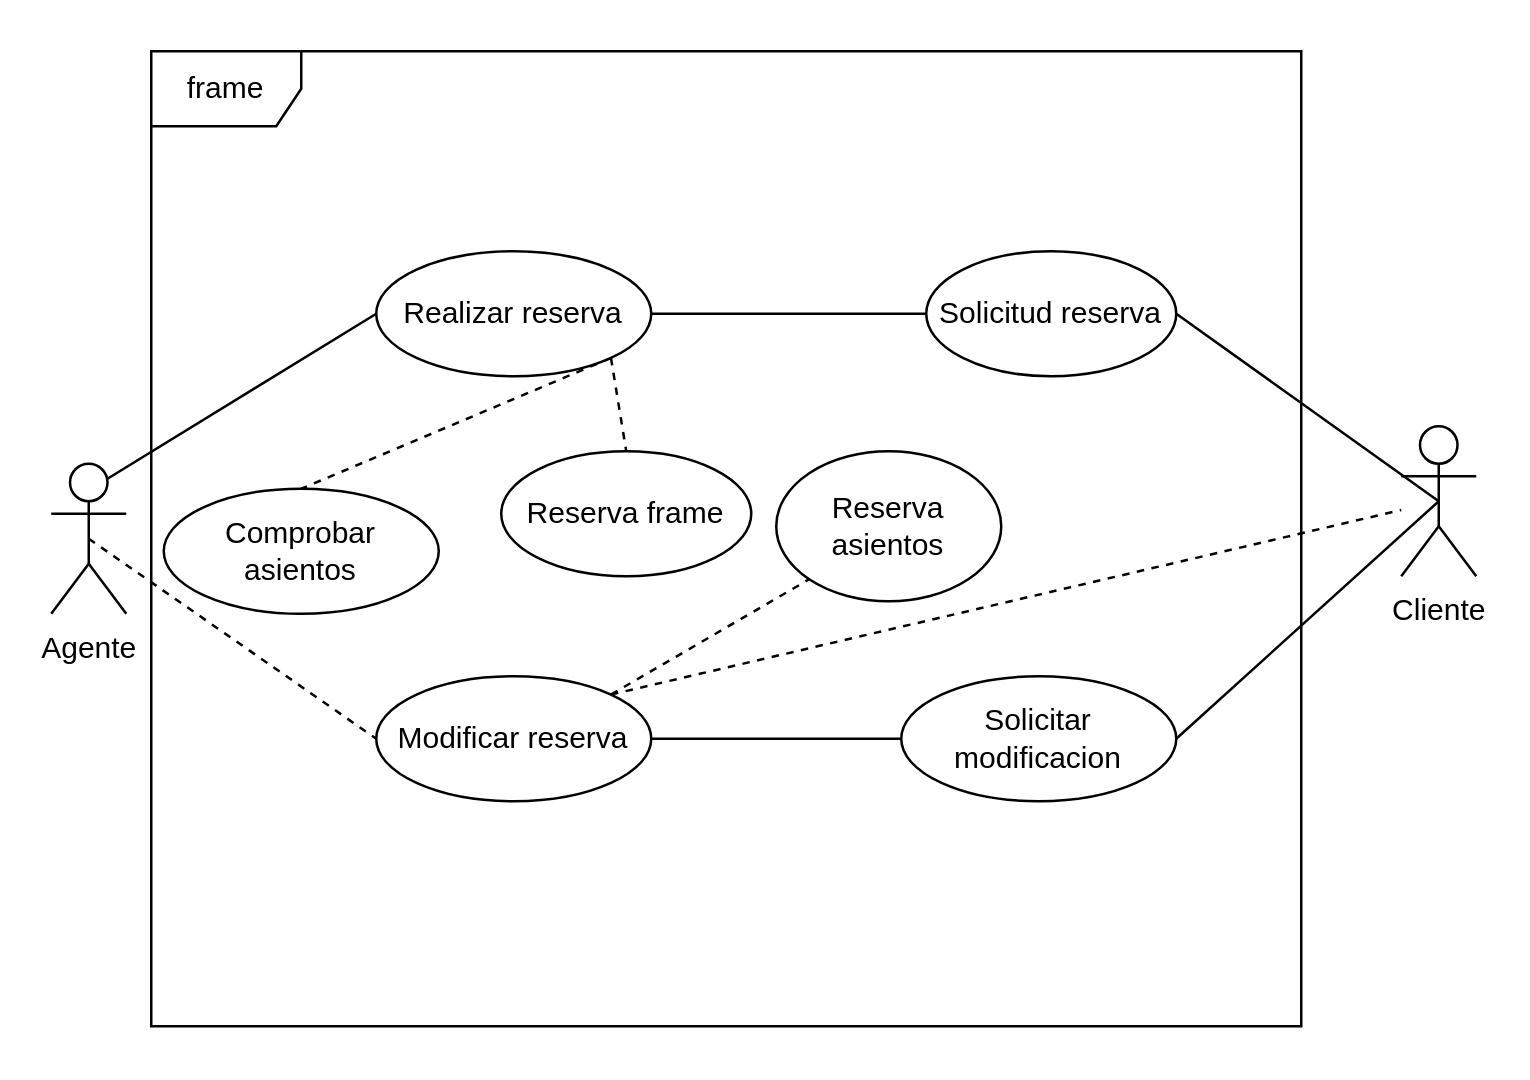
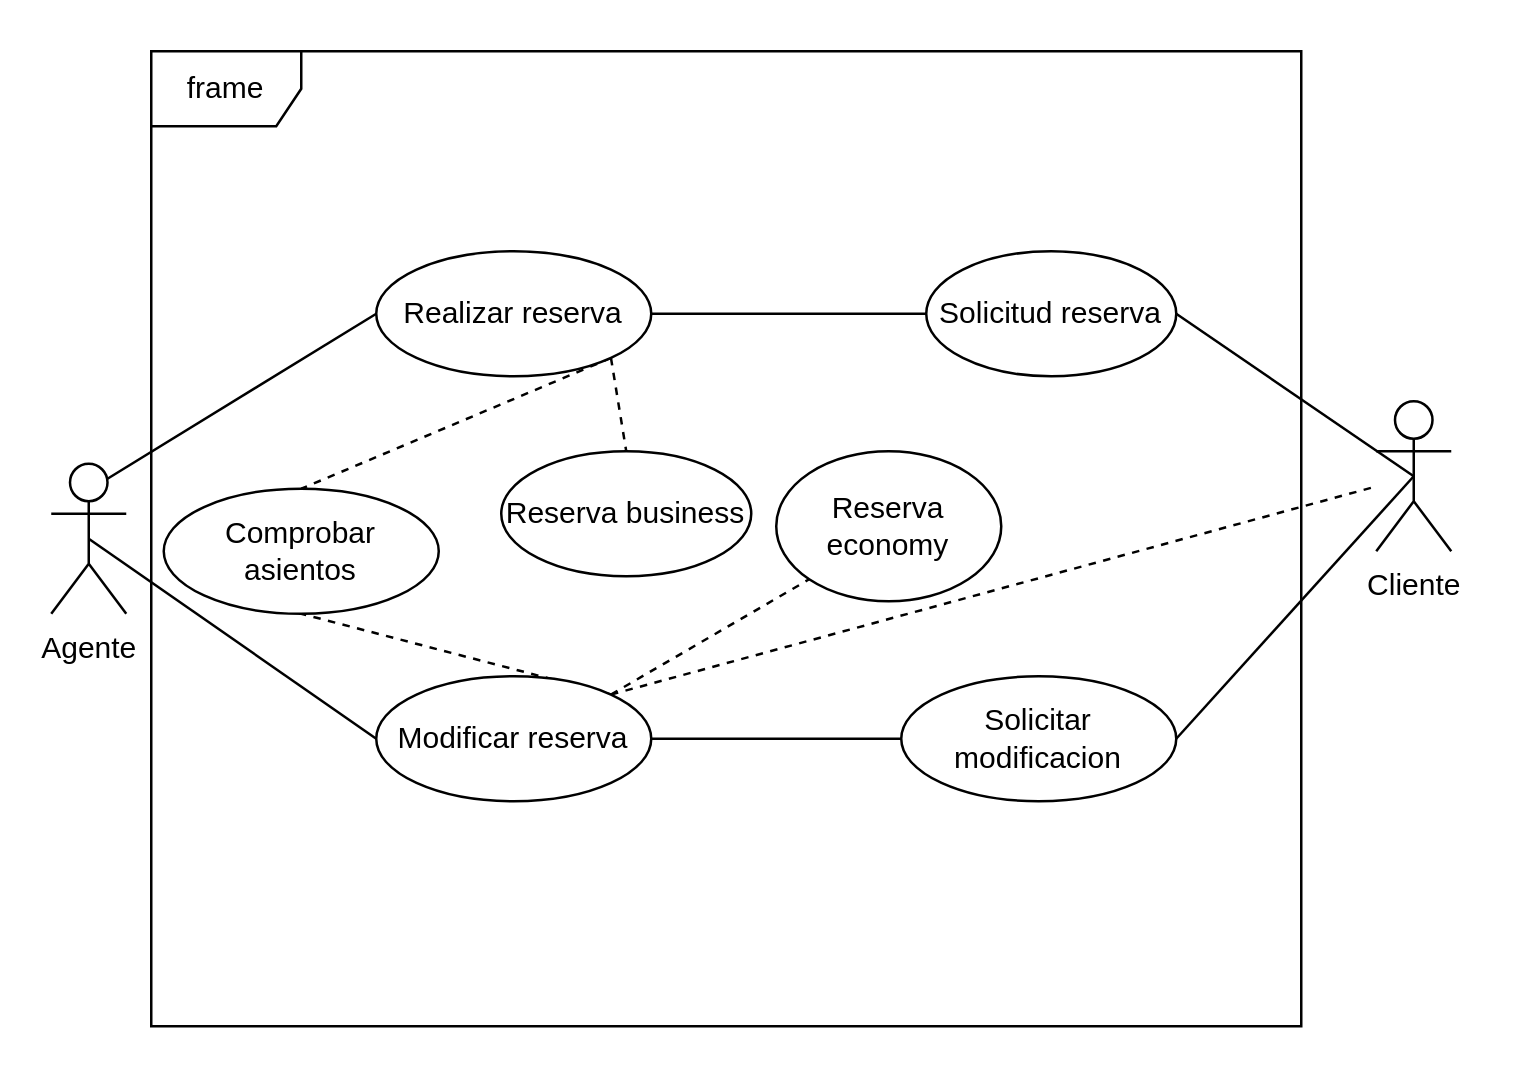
  <mxCell id="0" />
  <mxCell id="1" parent="0" />
  <mxCell id="2" value="frame" style="shape=umlFrame;whiteSpace=wrap;html=1;" vertex="1" parent="1"><mxGeometry x="60" y="20" width="460" height="390" as="geometry" /></mxCell>
  <mxCell id="3" style="edgeStyle=none;html=1;exitX=0.75;exitY=0.1;exitDx=0;exitDy=0;exitPerimeter=0;entryX=0;entryY=0.5;entryDx=0;entryDy=0;endArrow=none;endFill=0;" edge="1" parent="1" source="5" target="8"><mxGeometry relative="1" as="geometry" /></mxCell>
- <mxCell id="4" style="edgeStyle=none;html=1;exitX=0.5;exitY=0.5;exitDx=0;exitDy=0;exitPerimeter=0;entryX=0;entryY=0.5;entryDx=0;entryDy=0;endArrow=none;endFill=0;dashed=1;" edge="1" parent="1" source="5" target="13"><mxGeometry relative="1" as="geometry" /></mxCell>
+ <mxCell id="4" style="edgeStyle=none;html=1;exitX=0.5;exitY=0.5;exitDx=0;exitDy=0;exitPerimeter=0;entryX=0;entryY=0.5;entryDx=0;entryDy=0;endArrow=none;endFill=0;" edge="1" parent="1" source="5" target="13"><mxGeometry relative="1" as="geometry" /></mxCell>
  <mxCell id="5" value="Agente" style="shape=umlActor;verticalLabelPosition=bottom;verticalAlign=top;html=1;" vertex="1" parent="1"><mxGeometry x="20" y="185" width="30" height="60" as="geometry" /></mxCell>
  <mxCell id="6" style="edgeStyle=none;html=1;exitX=1;exitY=1;exitDx=0;exitDy=0;entryX=0.5;entryY=0;entryDx=0;entryDy=0;endArrow=none;endFill=0;dashed=1;" edge="1" parent="1" source="8" target="14"><mxGeometry relative="1" as="geometry" /></mxCell>
  <mxCell id="7" style="edgeStyle=none;html=1;exitX=1;exitY=1;exitDx=0;exitDy=0;entryX=0.5;entryY=0;entryDx=0;entryDy=0;endArrow=none;endFill=0;dashed=1;" edge="1" parent="1" source="8" target="21"><mxGeometry relative="1" as="geometry" /></mxCell>
  <mxCell id="8" value="Realizar reserva" style="ellipse;whiteSpace=wrap;html=1;" vertex="1" parent="1"><mxGeometry x="150" y="100" width="110" height="50" as="geometry" /></mxCell>
+ <mxCell id="9" style="edgeStyle=none;html=1;exitX=1;exitY=0;exitDx=0;exitDy=0;entryX=0.5;entryY=1;entryDx=0;entryDy=0;dashed=1;endArrow=none;endFill=0;" edge="1" parent="1" source="13" target="14"><mxGeometry relative="1" as="geometry" /></mxCell>
  <mxCell id="10" style="edgeStyle=none;html=1;exitX=1;exitY=0.5;exitDx=0;exitDy=0;entryX=0;entryY=0.5;entryDx=0;entryDy=0;endArrow=none;endFill=0;" edge="1" parent="1" source="13" target="20"><mxGeometry relative="1" as="geometry" /></mxCell>
  <mxCell id="11" style="edgeStyle=none;html=1;exitX=1;exitY=0;exitDx=0;exitDy=0;dashed=1;endArrow=none;endFill=0;" edge="1" parent="1" source="13" target="16"><mxGeometry relative="1" as="geometry" /></mxCell>
  <mxCell id="12" style="edgeStyle=none;html=1;exitX=1;exitY=0;exitDx=0;exitDy=0;entryX=0;entryY=1;entryDx=0;entryDy=0;dashed=1;endArrow=none;endFill=0;" edge="1" parent="1" source="13" target="22"><mxGeometry relative="1" as="geometry" /></mxCell>
  <mxCell id="13" value="Modificar reserva" style="ellipse;whiteSpace=wrap;html=1;" vertex="1" parent="1"><mxGeometry x="150" y="270" width="110" height="50" as="geometry" /></mxCell>
  <mxCell id="14" value="Comprobar asientos" style="ellipse;whiteSpace=wrap;html=1;" vertex="1" parent="1"><mxGeometry x="65" y="195" width="110" height="50" as="geometry" /></mxCell>
  <mxCell id="15" style="edgeStyle=none;html=1;exitX=0.5;exitY=0.5;exitDx=0;exitDy=0;exitPerimeter=0;entryX=1;entryY=0.5;entryDx=0;entryDy=0;endArrow=none;endFill=0;" edge="1" parent="1" source="16" target="18"><mxGeometry relative="1" as="geometry" /></mxCell>
- <mxCell id="16" value="Cliente" style="shape=umlActor;verticalLabelPosition=bottom;verticalAlign=top;html=1;" vertex="1" parent="1"><mxGeometry x="560" y="170" width="30" height="60" as="geometry" /></mxCell>
+ <mxCell id="16" value="Cliente" style="shape=umlActor;verticalLabelPosition=bottom;verticalAlign=top;html=1;" vertex="1" parent="1"><mxGeometry x="550" y="160" width="30" height="60" as="geometry" /></mxCell>
  <mxCell id="17" style="edgeStyle=none;html=1;exitX=0;exitY=0.5;exitDx=0;exitDy=0;entryX=1;entryY=0.5;entryDx=0;entryDy=0;endArrow=none;endFill=0;" edge="1" parent="1" source="18" target="8"><mxGeometry relative="1" as="geometry" /></mxCell>
  <mxCell id="18" value="Solicitud reserva" style="ellipse;whiteSpace=wrap;html=1;" vertex="1" parent="1"><mxGeometry x="370" y="100" width="100" height="50" as="geometry" /></mxCell>
  <mxCell id="19" style="edgeStyle=none;html=1;exitX=1;exitY=0.5;exitDx=0;exitDy=0;entryX=0.5;entryY=0.5;entryDx=0;entryDy=0;entryPerimeter=0;endArrow=none;endFill=0;" edge="1" parent="1" source="20" target="16"><mxGeometry relative="1" as="geometry" /></mxCell>
  <mxCell id="20" value="Solicitar modificacion" style="ellipse;whiteSpace=wrap;html=1;" vertex="1" parent="1"><mxGeometry x="360" y="270" width="110" height="50" as="geometry" /></mxCell>
- <mxCell id="21" value="Reserva frame" style="ellipse;whiteSpace=wrap;html=1;" vertex="1" parent="1"><mxGeometry x="200" y="180" width="100" height="50" as="geometry" /></mxCell>
- <mxCell id="22" value="Reserva asientos" style="ellipse;whiteSpace=wrap;html=1;" vertex="1" parent="1"><mxGeometry x="310" y="180" width="90" height="60" as="geometry" /></mxCell>
+ <mxCell id="21" value="Reserva business" style="ellipse;whiteSpace=wrap;html=1;" vertex="1" parent="1"><mxGeometry x="200" y="180" width="100" height="50" as="geometry" /></mxCell>
+ <mxCell id="22" value="Reserva economy" style="ellipse;whiteSpace=wrap;html=1;" vertex="1" parent="1"><mxGeometry x="310" y="180" width="90" height="60" as="geometry" /></mxCell>
